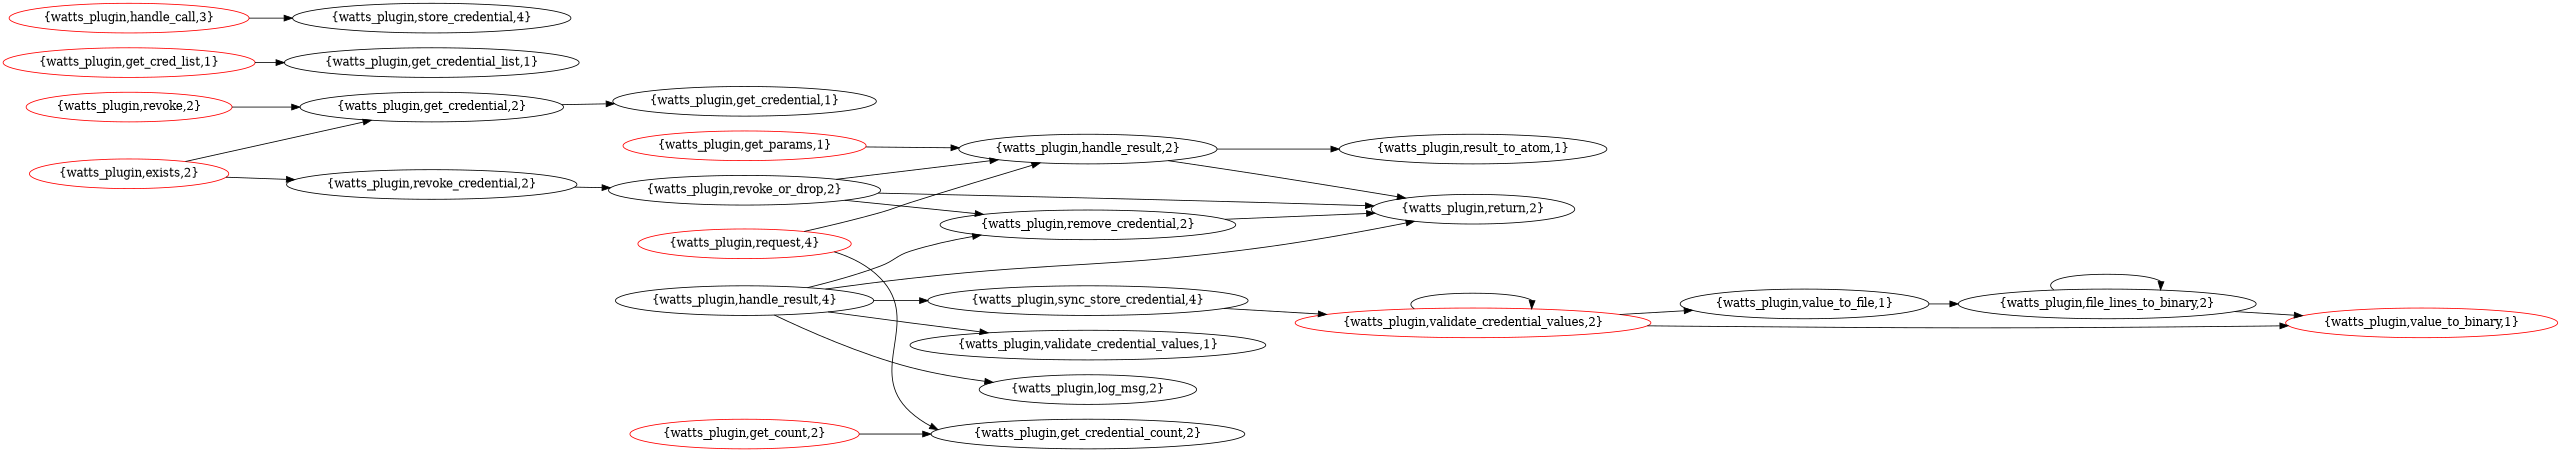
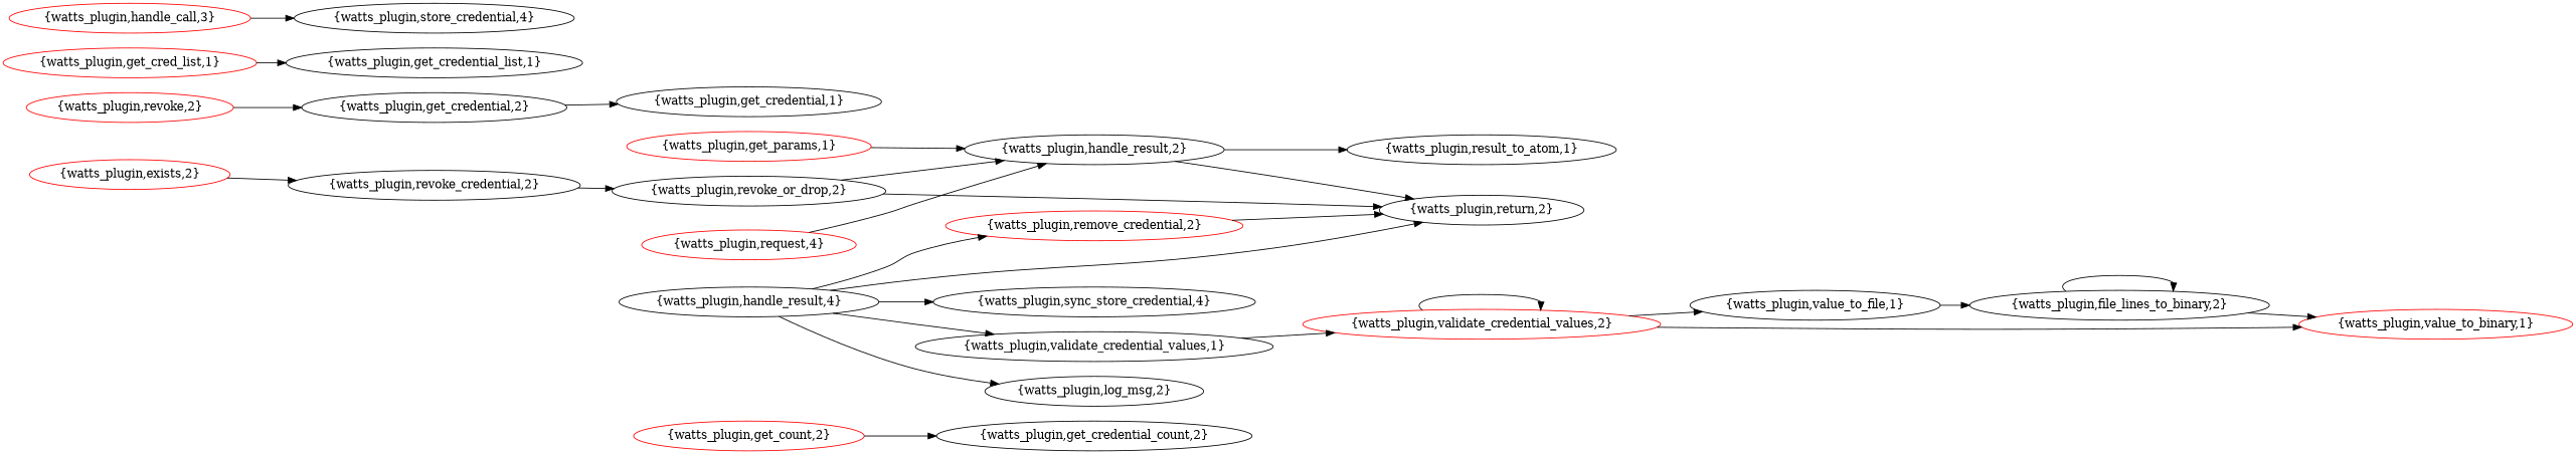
  digraph {
    CG=CG
    rankdir=LR
    node [heigth=0.400000]
    "{watts_plugin,exists,2}" [color=red width=2.200000]
    "{watts_plugin,get_credential,2}" [width=2.750000]
    "{watts_plugin,revoke_credential,2}" [width=3.300000]
    "{watts_plugin,get_credential,1}" [width=2.750000]
    "{watts_plugin,file_lines_to_binary,2}" [width=3.300000]
    "{watts_plugin,value_to_binary,1}" [color=red width=2.750000]
    "{watts_plugin,get_count,2}" [color=red width=2.750000]
    "{watts_plugin,get_credential_count,2}" [width=3.300000]
    "{watts_plugin,get_cred_list,1}" [color=red width=2.750000]
    "{watts_plugin,get_credential_list,1}" [width=3.300000]
    "{watts_plugin,get_params,1}" [color=red width=2.750000]
    "{watts_plugin,handle_result,2}" [width=2.750000]
    "{watts_plugin,result_to_atom,1}" [width=2.750000]
    "{watts_plugin,return,2}" [width=2.200000]
    "{watts_plugin,handle_call,3}" [color=red width=2.750000]
    "{watts_plugin,store_credential,4}" [width=3.300000]
    "{watts_plugin,handle_result,4}" [width=2.750000]
    "{watts_plugin,log_msg,2}" [width=2.200000]
-   "{watts_plugin,remove_credential,2}" [width=3.300000]
+   "{watts_plugin,remove_credential,2}" [width=3.300000 color=red]
    "{watts_plugin,sync_store_credential,4}" [width=3.300000]
    "{watts_plugin,validate_credential_values,1}" [width=3.850000]
    "{watts_plugin,validate_credential_values,2}" [color=red width=3.850000]
    "{watts_plugin,request,4}" [color=red width=2.200000]
    "{watts_plugin,revoke,2}" [color=red width=2.200000]
    "{watts_plugin,revoke_or_drop,2}" [width=2.750000]
    "{watts_plugin,value_to_file,1}" [width=2.750000]
-   "{watts_plugin,exists,2}" -> "{watts_plugin,get_credential,2}"
    "{watts_plugin,exists,2}" -> "{watts_plugin,revoke_credential,2}"
    "{watts_plugin,get_credential,2}" -> "{watts_plugin,get_credential,1}"
    "{watts_plugin,revoke_credential,2}" -> "{watts_plugin,revoke_or_drop,2}"
    "{watts_plugin,file_lines_to_binary,2}" -> "{watts_plugin,file_lines_to_binary,2}"
    "{watts_plugin,file_lines_to_binary,2}" -> "{watts_plugin,value_to_binary,1}"
    "{watts_plugin,get_count,2}" -> "{watts_plugin,get_credential_count,2}"
    "{watts_plugin,get_cred_list,1}" -> "{watts_plugin,get_credential_list,1}"
    "{watts_plugin,get_params,1}" -> "{watts_plugin,handle_result,2}"
    "{watts_plugin,handle_result,2}" -> "{watts_plugin,result_to_atom,1}"
    "{watts_plugin,handle_result,2}" -> "{watts_plugin,return,2}"
    "{watts_plugin,handle_call,3}" -> "{watts_plugin,store_credential,4}"
    "{watts_plugin,handle_result,4}" -> "{watts_plugin,return,2}"
    "{watts_plugin,handle_result,4}" -> "{watts_plugin,log_msg,2}"
    "{watts_plugin,handle_result,4}" -> "{watts_plugin,remove_credential,2}"
    "{watts_plugin,handle_result,4}" -> "{watts_plugin,sync_store_credential,4}"
    "{watts_plugin,handle_result,4}" -> "{watts_plugin,validate_credential_values,1}"
    "{watts_plugin,remove_credential,2}" -> "{watts_plugin,return,2}"
-   "{watts_plugin,sync_store_credential,4}" -> "{watts_plugin,validate_credential_values,2}"
+   "{watts_plugin,validate_credential_values,1}" -> "{watts_plugin,validate_credential_values,2}"
    "{watts_plugin,validate_credential_values,2}" -> "{watts_plugin,value_to_binary,1}"
    "{watts_plugin,validate_credential_values,2}" -> "{watts_plugin,validate_credential_values,2}"
    "{watts_plugin,validate_credential_values,2}" -> "{watts_plugin,value_to_file,1}"
-   "{watts_plugin,request,4}" -> "{watts_plugin,get_credential_count,2}"
    "{watts_plugin,request,4}" -> "{watts_plugin,handle_result,2}"
    "{watts_plugin,revoke,2}" -> "{watts_plugin,get_credential,2}"
    "{watts_plugin,revoke_or_drop,2}" -> "{watts_plugin,handle_result,2}"
    "{watts_plugin,revoke_or_drop,2}" -> "{watts_plugin,return,2}"
-   "{watts_plugin,revoke_or_drop,2}" -> "{watts_plugin,remove_credential,2}"
    "{watts_plugin,value_to_file,1}" -> "{watts_plugin,file_lines_to_binary,2}"
  }
